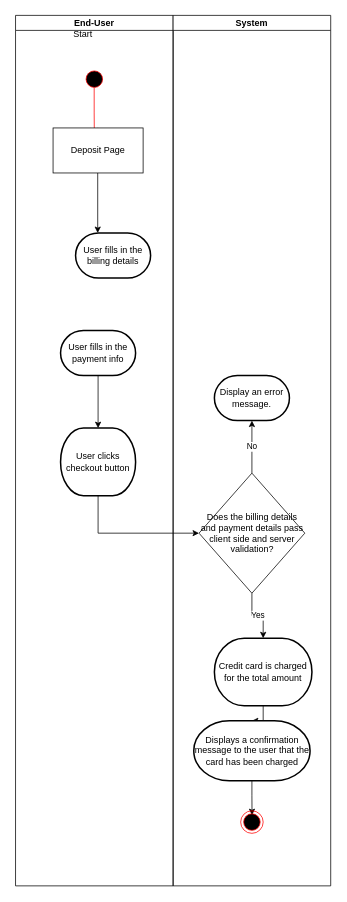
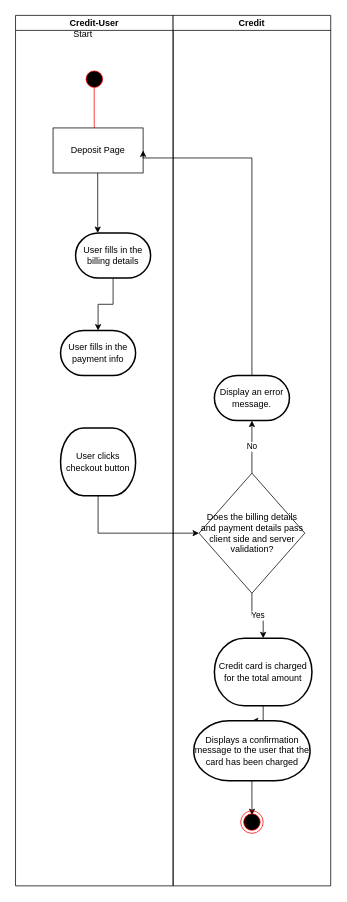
  <mxCell id="0" />
  <mxCell id="1" parent="0" />
- <mxCell id="2" value="End-User" style="swimlane;startSize=20;" vertex="1" parent="1"><mxGeometry x="20" y="20" width="210" height="1160" as="geometry" /></mxCell>
+ <mxCell id="2" value="Credit-User" style="swimlane;startSize=20;" vertex="1" parent="1"><mxGeometry x="20" y="20" width="210" height="1160" as="geometry" /></mxCell>
  <mxCell id="3" value="" style="ellipse;html=1;shape=startState;fillColor=#000000;strokeColor=#ff0000;" vertex="1" parent="2"><mxGeometry x="90" y="70" width="30" height="30" as="geometry" /></mxCell>
  <mxCell id="4" value="" style="edgeStyle=orthogonalEdgeStyle;html=1;verticalAlign=bottom;endArrow=open;endSize=8;strokeColor=#ff0000;rounded=0;exitX=0.493;exitY=0.891;exitDx=0;exitDy=0;exitPerimeter=0;" edge="1" source="3" parent="2"><mxGeometry relative="1" as="geometry"><mxPoint x="105" y="160" as="targetPoint" /></mxGeometry></mxCell>
  <mxCell id="5" value="Start" style="text;html=1;strokeColor=none;fillColor=none;align=center;verticalAlign=middle;whiteSpace=wrap;rounded=0;" vertex="1" parent="2"><mxGeometry x="60" y="10" width="60" height="30" as="geometry" /></mxCell>
  <mxCell id="6" style="edgeStyle=orthogonalEdgeStyle;rounded=0;orthogonalLoop=1;jettySize=auto;html=1;entryX=0.5;entryY=0;entryDx=0;entryDy=0;entryPerimeter=0;" parent="2" source="7" edge="1"><mxGeometry relative="1" as="geometry"><mxPoint x="109.5" y="290" as="targetPoint" /></mxGeometry></mxCell>
  <mxCell id="7" value="Deposit Page" style="rounded=0;whiteSpace=wrap;html=1;" parent="2" vertex="1"><mxGeometry x="50" y="150" width="120" height="60" as="geometry" /></mxCell>
  <mxCell id="8" value="User fills in the billing details" style="strokeWidth=2;html=1;shape=mxgraph.flowchart.terminator;whiteSpace=wrap;" parent="2" vertex="1"><mxGeometry x="80" y="290" width="100" height="60" as="geometry" /></mxCell>
  <mxCell id="9" value="User fills in the payment info" style="strokeWidth=2;html=1;shape=mxgraph.flowchart.terminator;whiteSpace=wrap;" parent="2" vertex="1"><mxGeometry x="60" y="420" width="100" height="60" as="geometry" /></mxCell>
+ <mxCell id="10" style="edgeStyle=orthogonalEdgeStyle;rounded=0;orthogonalLoop=1;jettySize=auto;html=1;" parent="2" source="8" target="9" edge="1"><mxGeometry relative="1" as="geometry" /></mxCell>
  <mxCell id="11" value="User clicks checkout button" style="strokeWidth=2;html=1;shape=mxgraph.flowchart.terminator;whiteSpace=wrap;" parent="2" vertex="1"><mxGeometry x="60" y="550" width="100" height="90" as="geometry" /></mxCell>
- <mxCell id="12" style="edgeStyle=orthogonalEdgeStyle;rounded=0;orthogonalLoop=1;jettySize=auto;html=1;entryX=0.5;entryY=0;entryDx=0;entryDy=0;entryPerimeter=0;" parent="2" source="9" target="11" edge="1"><mxGeometry relative="1" as="geometry" /></mxCell>
- <mxCell id="13" value="System" style="swimlane;startSize=20;" vertex="1" parent="1"><mxGeometry x="230" y="20" width="210" height="1160" as="geometry" /></mxCell>
+ <mxCell id="13" value="Credit" style="swimlane;startSize=20;" vertex="1" parent="1"><mxGeometry x="230" y="20" width="210" height="1160" as="geometry" /></mxCell>
  <mxCell id="14" value="Yes" style="edgeStyle=orthogonalEdgeStyle;rounded=0;orthogonalLoop=1;jettySize=auto;html=1;" edge="1" parent="13" source="16" target="18"><mxGeometry relative="1" as="geometry" /></mxCell>
  <mxCell id="15" value="No" style="edgeStyle=orthogonalEdgeStyle;rounded=0;orthogonalLoop=1;jettySize=auto;html=1;entryX=0.5;entryY=1;entryDx=0;entryDy=0;entryPerimeter=0;" edge="1" parent="13" source="16" target="22"><mxGeometry relative="1" as="geometry" /></mxCell>
  <mxCell id="16" value="&lt;div style=&quot;&quot;&gt;&lt;span style=&quot;background-color: initial;&quot;&gt;Does the billing details and payment details pass client side and server validation?&lt;/span&gt;&lt;/div&gt;" style="rhombus;whiteSpace=wrap;html=1;align=center;" parent="13" vertex="1"><mxGeometry x="34.5" y="610" width="141" height="160" as="geometry" /></mxCell>
  <mxCell id="17" style="edgeStyle=orthogonalEdgeStyle;rounded=0;orthogonalLoop=1;jettySize=auto;html=1;" edge="1" parent="13" source="18" target="20"><mxGeometry relative="1" as="geometry" /></mxCell>
  <mxCell id="18" value="Credit card is charged for the total amount" style="strokeWidth=2;html=1;shape=mxgraph.flowchart.terminator;whiteSpace=wrap;" vertex="1" parent="13"><mxGeometry x="55" y="830" width="130" height="90" as="geometry" /></mxCell>
  <mxCell id="19" style="edgeStyle=orthogonalEdgeStyle;rounded=0;orthogonalLoop=1;jettySize=auto;html=1;entryX=0.505;entryY=0.192;entryDx=0;entryDy=0;entryPerimeter=0;" edge="1" parent="13" source="20" target="21"><mxGeometry relative="1" as="geometry" /></mxCell>
  <mxCell id="20" value="Displays a confirmation message to the user that the card has been charged" style="strokeWidth=2;html=1;shape=mxgraph.flowchart.terminator;whiteSpace=wrap;" vertex="1" parent="13"><mxGeometry x="27.5" y="940" width="155" height="80" as="geometry" /></mxCell>
  <mxCell id="21" value="" style="ellipse;html=1;shape=endState;fillColor=#000000;strokeColor=#ff0000;" parent="13" vertex="1"><mxGeometry x="90" y="1060" width="30" height="30" as="geometry" /></mxCell>
  <mxCell id="22" value="Display an error message." style="strokeWidth=2;html=1;shape=mxgraph.flowchart.terminator;whiteSpace=wrap;" vertex="1" parent="13"><mxGeometry x="55" y="480" width="100" height="60" as="geometry" /></mxCell>
  <mxCell id="23" style="edgeStyle=orthogonalEdgeStyle;rounded=0;orthogonalLoop=1;jettySize=auto;html=1;entryX=0;entryY=0.5;entryDx=0;entryDy=0;" parent="1" source="11" target="16" edge="1"><mxGeometry relative="1" as="geometry"><Array as="points"><mxPoint x="130" y="710" /></Array></mxGeometry></mxCell>
+ <mxCell id="24" style="edgeStyle=orthogonalEdgeStyle;rounded=0;orthogonalLoop=1;jettySize=auto;html=1;entryX=1;entryY=0.5;entryDx=0;entryDy=0;" edge="1" parent="1" source="22" target="7"><mxGeometry relative="1" as="geometry"><Array as="points"><mxPoint x="335" y="210" /></Array></mxGeometry></mxCell>
